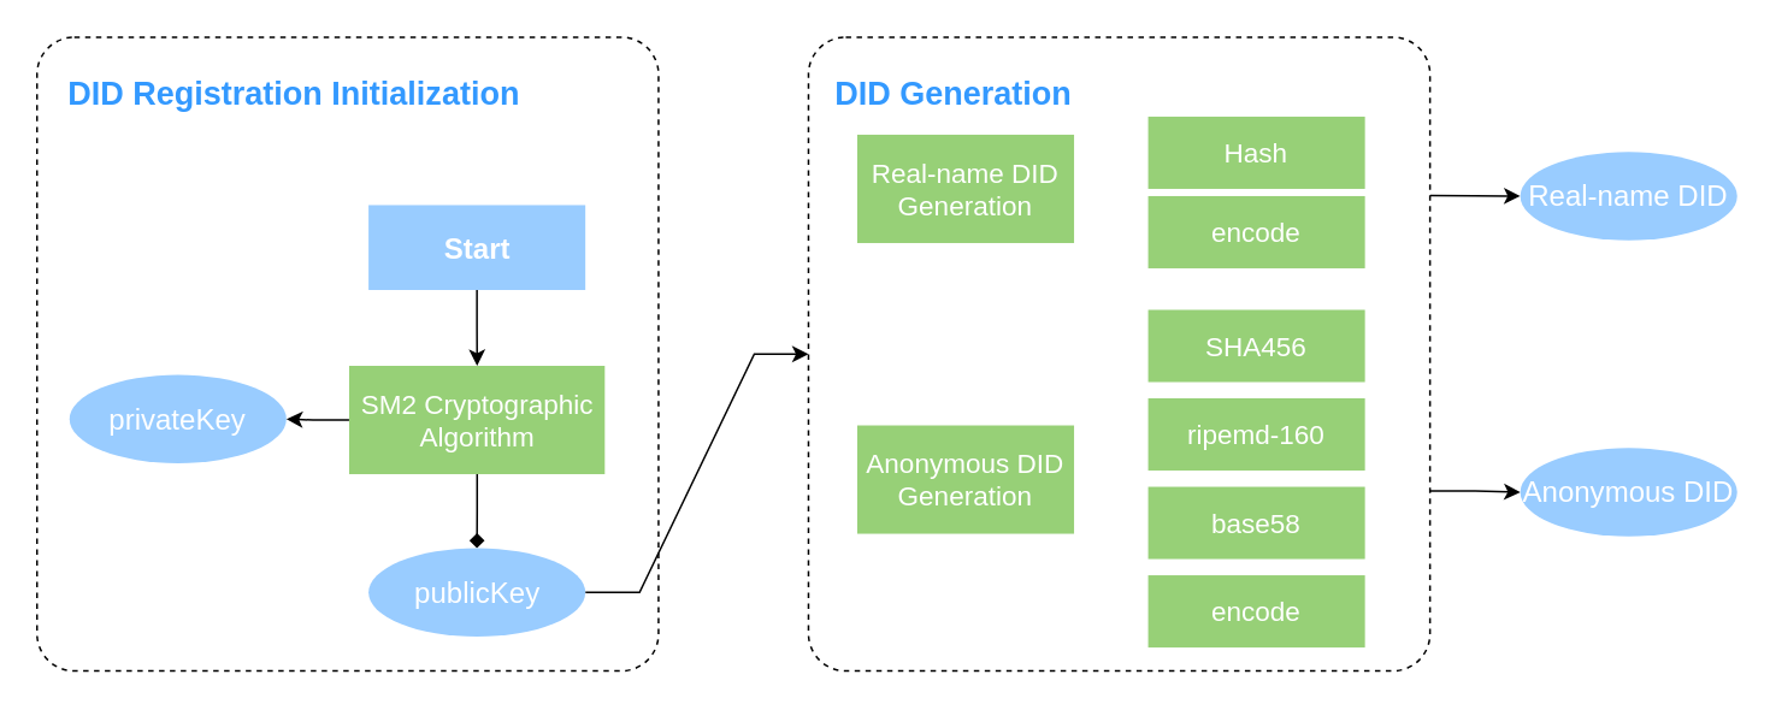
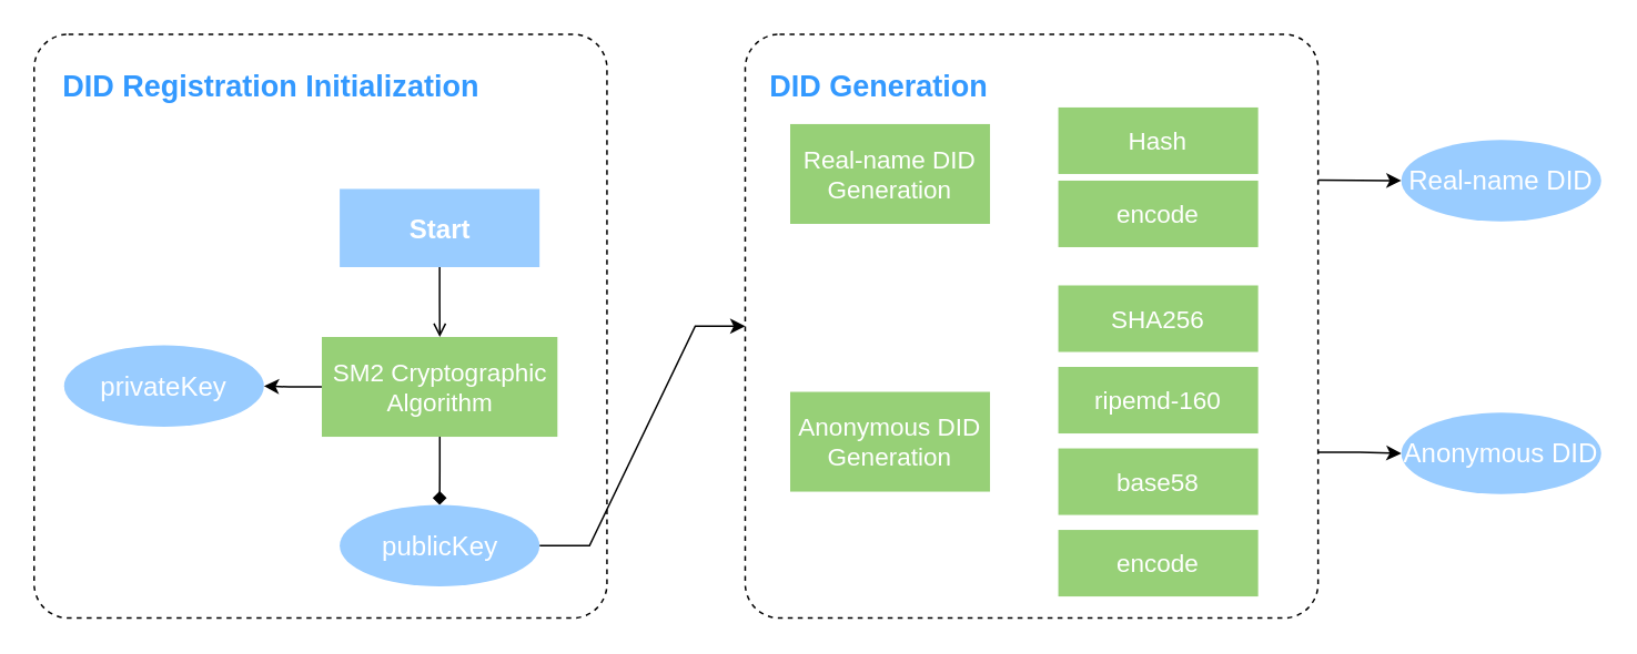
  <mxCell id="0" />
  <mxCell id="1" parent="0" />
  <mxCell id="2" style="edgeStyle=orthogonalEdgeStyle;rounded=0;orthogonalLoop=1;jettySize=auto;html=1;exitX=1;exitY=0.25;exitDx=0;exitDy=0;entryX=0;entryY=0.5;entryDx=0;entryDy=0;" edge="1" parent="1" source="4" target="23"><mxGeometry relative="1" as="geometry"><mxPoint x="841" y="104" as="targetPoint" /></mxGeometry></mxCell>
  <mxCell id="3" style="edgeStyle=orthogonalEdgeStyle;rounded=0;orthogonalLoop=1;jettySize=auto;html=1;exitX=0.994;exitY=0.716;exitDx=0;exitDy=0;exitPerimeter=0;entryX=0;entryY=0.5;entryDx=0;entryDy=0;" edge="1" parent="1" source="4" target="24"><mxGeometry relative="1" as="geometry"><mxPoint x="841" y="265" as="targetPoint" /></mxGeometry></mxCell>
  <mxCell id="4" value="" style="rounded=1;whiteSpace=wrap;html=1;dashed=1;arcSize=6;" vertex="1" parent="1"><mxGeometry x="447" y="20" width="344" height="351" as="geometry" /></mxCell>
  <mxCell id="5" value="" style="rounded=1;whiteSpace=wrap;html=1;dashed=1;arcSize=6;" vertex="1" parent="1"><mxGeometry x="20" y="20" width="344" height="351" as="geometry" /></mxCell>
  <mxCell id="6" value="DID Registration Initialization" style="text;html=1;align=center;verticalAlign=middle;whiteSpace=wrap;rounded=0;fontColor=#3399FF;fontStyle=1;fontSize=18;" vertex="1" parent="1"><mxGeometry x="34" y="37" width="257" height="30" as="geometry" /></mxCell>
- <mxCell id="7" style="edgeStyle=orthogonalEdgeStyle;rounded=0;orthogonalLoop=1;jettySize=auto;html=1;" edge="1" parent="1" source="8" target="11"><mxGeometry relative="1" as="geometry" /></mxCell>
+ <mxCell id="7" style="edgeStyle=orthogonalEdgeStyle;rounded=0;orthogonalLoop=1;jettySize=auto;html=1;endArrow=open;" edge="1" parent="1" source="8" target="11"><mxGeometry relative="1" as="geometry" /></mxCell>
  <mxCell id="8" value="Start" style="rounded=0;whiteSpace=wrap;html=1;fillColor=#99CCFF;fontColor=#FFFFFF;fontSize=16;fontStyle=1;strokeColor=none;" vertex="1" parent="1"><mxGeometry x="203.5" y="113" width="120" height="47" as="geometry" /></mxCell>
  <mxCell id="9" style="edgeStyle=orthogonalEdgeStyle;rounded=0;orthogonalLoop=1;jettySize=auto;html=1;endArrow=diamond;" edge="1" parent="1" source="11" target="13"><mxGeometry relative="1" as="geometry" /></mxCell>
  <mxCell id="10" style="edgeStyle=orthogonalEdgeStyle;rounded=0;orthogonalLoop=1;jettySize=auto;html=1;" edge="1" parent="1" source="11" target="14"><mxGeometry relative="1" as="geometry" /></mxCell>
  <mxCell id="11" value="SM2 Cryptographic Algorithm" style="rounded=0;whiteSpace=wrap;html=1;fillColor=#97D077;strokeColor=none;fontColor=#FFFFFF;fontSize=15;fontStyle=0" vertex="1" parent="1"><mxGeometry x="192.75" y="202" width="141.5" height="60" as="geometry" /></mxCell>
  <mxCell id="12" style="edgeStyle=entityRelationEdgeStyle;rounded=0;orthogonalLoop=1;jettySize=auto;html=1;" edge="1" parent="1" source="13" target="4"><mxGeometry relative="1" as="geometry"><Array as="points"><mxPoint x="437" y="225" /></Array></mxGeometry></mxCell>
  <mxCell id="13" value="publicKey" style="ellipse;whiteSpace=wrap;html=1;rounded=0;align=center;verticalAlign=middle;fontFamily=Helvetica;fontSize=16;fontColor=#FFFFFF;fontStyle=0;fillColor=#99CCFF;strokeColor=none;" vertex="1" parent="1"><mxGeometry x="203.5" y="303" width="120" height="49" as="geometry" /></mxCell>
  <mxCell id="14" value="privateKey" style="ellipse;whiteSpace=wrap;html=1;rounded=0;align=center;verticalAlign=middle;fontFamily=Helvetica;fontSize=16;fontColor=#FFFFFF;fontStyle=0;fillColor=#99CCFF;strokeColor=none;" vertex="1" parent="1"><mxGeometry x="38" y="207" width="120" height="49" as="geometry" /></mxCell>
  <mxCell id="15" value="Real-name DID Generation" style="rounded=0;whiteSpace=wrap;html=1;align=center;verticalAlign=middle;fontFamily=Helvetica;fontSize=15;fontColor=#FFFFFF;fontStyle=0;fillColor=#97D077;strokeColor=none;" vertex="1" parent="1"><mxGeometry x="474" y="74" width="120" height="60" as="geometry" /></mxCell>
  <mxCell id="16" value="Anonymous DID Generation" style="rounded=0;whiteSpace=wrap;html=1;align=center;verticalAlign=middle;fontFamily=Helvetica;fontSize=15;fontColor=#FFFFFF;fontStyle=0;fillColor=#97D077;strokeColor=none;" vertex="1" parent="1"><mxGeometry x="474" y="235" width="120" height="60" as="geometry" /></mxCell>
  <mxCell id="17" value="Hash" style="rounded=0;whiteSpace=wrap;html=1;align=center;verticalAlign=middle;fontFamily=Helvetica;fontSize=15;fontColor=#FFFFFF;fontStyle=0;fillColor=#97D077;strokeColor=none;" vertex="1" parent="1"><mxGeometry x="635" y="64" width="120" height="40" as="geometry" /></mxCell>
  <mxCell id="18" value="encode" style="rounded=0;whiteSpace=wrap;html=1;align=center;verticalAlign=middle;fontFamily=Helvetica;fontSize=15;fontColor=#FFFFFF;fontStyle=0;fillColor=#97D077;strokeColor=none;" vertex="1" parent="1"><mxGeometry x="635" y="108" width="120" height="40" as="geometry" /></mxCell>
- <mxCell id="19" value="SHA456" style="rounded=0;whiteSpace=wrap;html=1;align=center;verticalAlign=middle;fontFamily=Helvetica;fontSize=15;fontColor=#FFFFFF;fontStyle=0;fillColor=#97D077;strokeColor=none;" vertex="1" parent="1"><mxGeometry x="635" y="171" width="120" height="40" as="geometry" /></mxCell>
+ <mxCell id="19" value="SHA256" style="rounded=0;whiteSpace=wrap;html=1;align=center;verticalAlign=middle;fontFamily=Helvetica;fontSize=15;fontColor=#FFFFFF;fontStyle=0;fillColor=#97D077;strokeColor=none;" vertex="1" parent="1"><mxGeometry x="635" y="171" width="120" height="40" as="geometry" /></mxCell>
  <mxCell id="20" value="ripemd-160" style="rounded=0;whiteSpace=wrap;html=1;align=center;verticalAlign=middle;fontFamily=Helvetica;fontSize=15;fontColor=#FFFFFF;fontStyle=0;fillColor=#97D077;strokeColor=none;" vertex="1" parent="1"><mxGeometry x="635" y="220" width="120" height="40" as="geometry" /></mxCell>
  <mxCell id="21" value="base58" style="rounded=0;whiteSpace=wrap;html=1;align=center;verticalAlign=middle;fontFamily=Helvetica;fontSize=15;fontColor=#FFFFFF;fontStyle=0;fillColor=#97D077;strokeColor=none;" vertex="1" parent="1"><mxGeometry x="635" y="269" width="120" height="40" as="geometry" /></mxCell>
  <mxCell id="22" value="encode" style="rounded=0;whiteSpace=wrap;html=1;align=center;verticalAlign=middle;fontFamily=Helvetica;fontSize=15;fontColor=#FFFFFF;fontStyle=0;fillColor=#97D077;strokeColor=none;" vertex="1" parent="1"><mxGeometry x="635" y="318" width="120" height="40" as="geometry" /></mxCell>
  <mxCell id="23" value="Real-name DID" style="ellipse;whiteSpace=wrap;html=1;rounded=0;align=center;verticalAlign=middle;fontFamily=Helvetica;fontSize=16;fontColor=#FFFFFF;fontStyle=0;fillColor=#99CCFF;strokeColor=none;" vertex="1" parent="1"><mxGeometry x="841" y="83.5" width="120" height="49" as="geometry" /></mxCell>
  <mxCell id="24" value="Anonymous DID" style="ellipse;whiteSpace=wrap;html=1;rounded=0;align=center;verticalAlign=middle;fontFamily=Helvetica;fontSize=16;fontColor=#FFFFFF;fontStyle=0;fillColor=#99CCFF;strokeColor=none;" vertex="1" parent="1"><mxGeometry x="841" y="247.5" width="120" height="49" as="geometry" /></mxCell>
  <mxCell id="25" value="DID Generation" style="text;html=1;align=center;verticalAlign=middle;whiteSpace=wrap;rounded=0;fontColor=#3399FF;fontStyle=1;fontSize=18;" vertex="1" parent="1"><mxGeometry x="398.5" y="37" width="257" height="30" as="geometry" /></mxCell>
